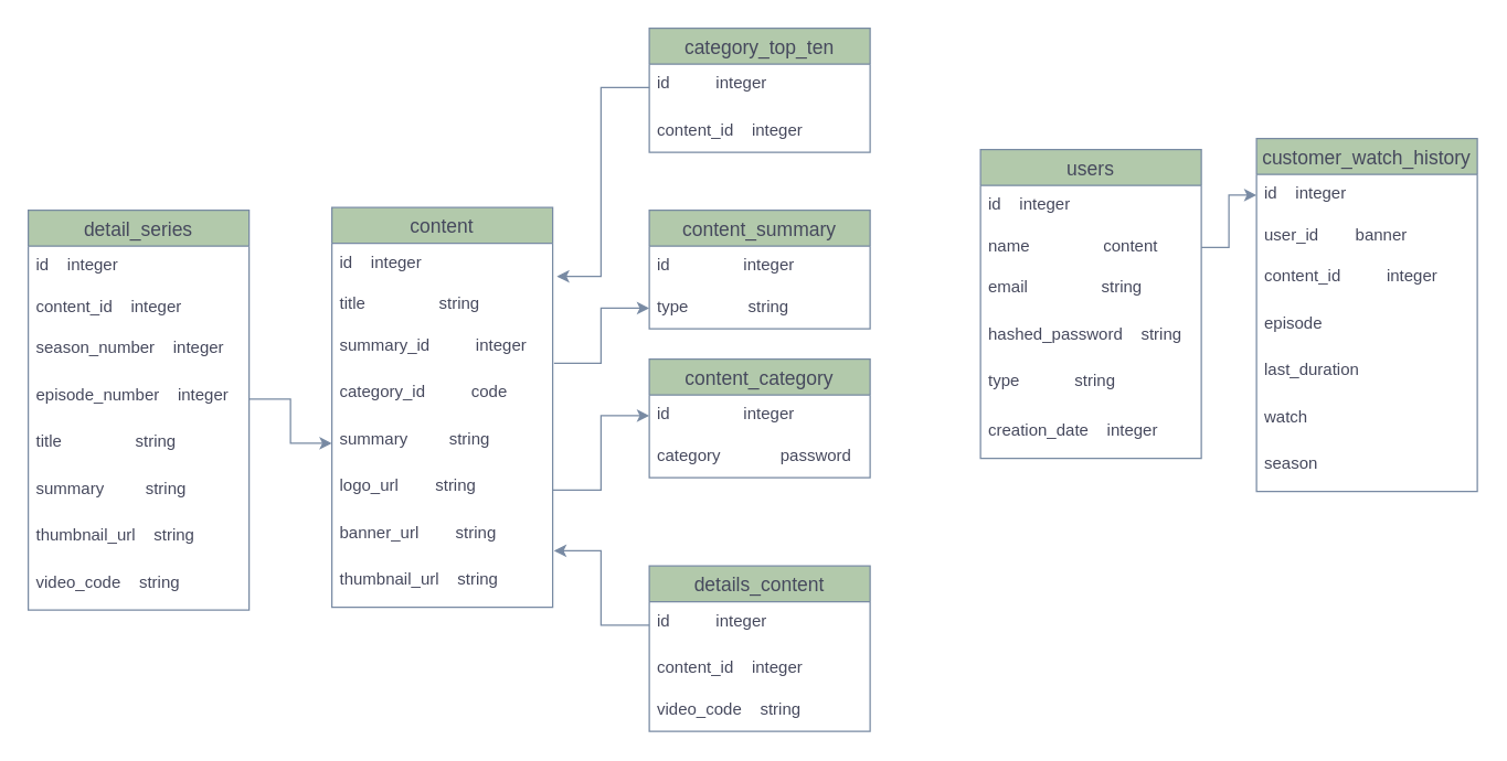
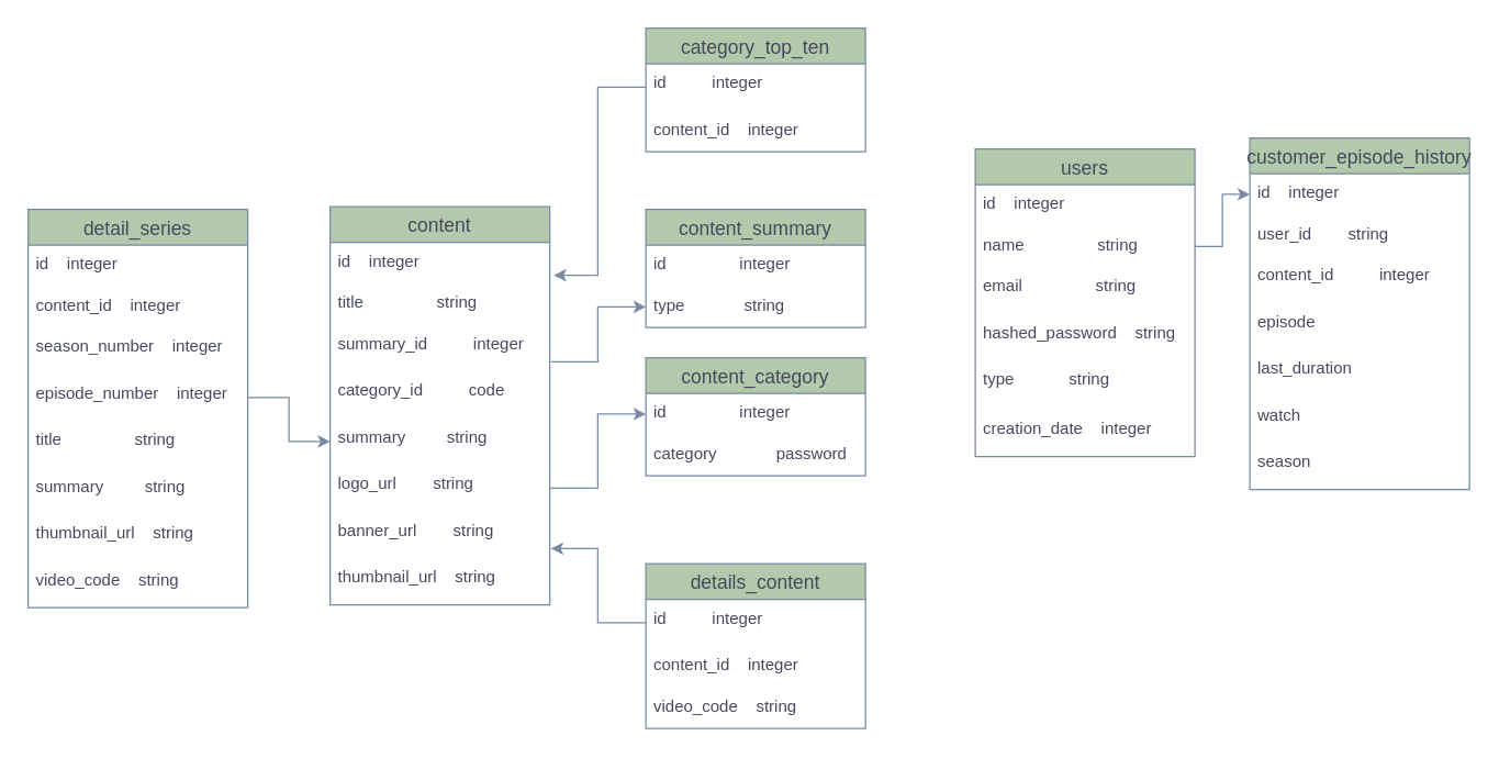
  <mxCell id="0" />
  <mxCell id="1" parent="0" />
  <mxCell id="2" value="content_summary" style="swimlane;fontStyle=0;childLayout=stackLayout;horizontal=1;startSize=26;horizontalStack=0;resizeParent=1;resizeParentMax=0;resizeLast=0;collapsible=1;marginBottom=0;align=center;fontSize=14;fillColor=#B2C9AB;strokeColor=#788AA3;fontColor=#46495D;" vertex="1" parent="1"><mxGeometry y="152" width="160" height="86" as="geometry" x="470" /></mxCell>
  <mxCell id="3" value="id                integer" style="text;strokeColor=none;fillColor=none;spacingLeft=4;spacingRight=4;overflow=hidden;rotatable=0;points=[[0,0.5],[1,0.5]];portConstraint=eastwest;fontSize=12;fontColor=#46495D;" vertex="1" parent="2"><mxGeometry y="26" width="160" height="30" as="geometry" /></mxCell>
  <mxCell id="4" value="type             string" style="text;strokeColor=none;fillColor=none;spacingLeft=4;spacingRight=4;overflow=hidden;rotatable=0;points=[[0,0.5],[1,0.5]];portConstraint=eastwest;fontSize=12;fontColor=#46495D;" vertex="1" parent="2"><mxGeometry y="56" width="160" height="30" as="geometry" /></mxCell>
  <mxCell id="5" value="content" style="swimlane;fontStyle=0;childLayout=stackLayout;horizontal=1;startSize=26;horizontalStack=0;resizeParent=1;resizeParentMax=0;resizeLast=0;collapsible=1;marginBottom=0;align=center;fontSize=14;fillColor=#B2C9AB;strokeColor=#788AA3;fontColor=#46495D;" vertex="1" parent="1"><mxGeometry x="240" y="150" width="160" height="290" as="geometry" /></mxCell>
  <mxCell id="6" value="id    integer" style="text;strokeColor=none;fillColor=none;spacingLeft=4;spacingRight=4;overflow=hidden;rotatable=0;points=[[0,0.5],[1,0.5]];portConstraint=eastwest;fontSize=12;fontColor=#46495D;" vertex="1" parent="5"><mxGeometry y="26" width="160" height="30" as="geometry" /></mxCell>
  <mxCell id="7" value="title                string" style="text;strokeColor=none;fillColor=none;spacingLeft=4;spacingRight=4;overflow=hidden;rotatable=0;points=[[0,0.5],[1,0.5]];portConstraint=eastwest;fontSize=12;fontColor=#46495D;" vertex="1" parent="5"><mxGeometry y="56" width="160" height="30" as="geometry" /></mxCell>
  <mxCell id="8" value="summary_id          integer" style="text;strokeColor=none;fillColor=none;spacingLeft=4;spacingRight=4;overflow=hidden;rotatable=0;points=[[0,0.5],[1,0.5]];portConstraint=eastwest;fontSize=12;fontColor=#46495D;" vertex="1" parent="5"><mxGeometry y="86" width="160" height="34" as="geometry" /></mxCell>
  <mxCell id="9" value="category_id          code" style="text;strokeColor=none;fillColor=none;spacingLeft=4;spacingRight=4;overflow=hidden;rotatable=0;points=[[0,0.5],[1,0.5]];portConstraint=eastwest;fontSize=12;fontColor=#46495D;" vertex="1" parent="5"><mxGeometry y="120" width="160" height="34" as="geometry" /></mxCell>
  <mxCell id="10" value="summary         string" style="text;strokeColor=none;fillColor=none;spacingLeft=4;spacingRight=4;overflow=hidden;rotatable=0;points=[[0,0.5],[1,0.5]];portConstraint=eastwest;fontSize=12;fontColor=#46495D;" vertex="1" parent="5"><mxGeometry y="154" width="160" height="34" as="geometry" /></mxCell>
  <mxCell id="11" value="logo_url        string" style="text;strokeColor=none;fillColor=none;spacingLeft=4;spacingRight=4;overflow=hidden;rotatable=0;points=[[0,0.5],[1,0.5]];portConstraint=eastwest;fontSize=12;fontColor=#46495D;" vertex="1" parent="5"><mxGeometry y="188" width="160" height="34" as="geometry" /></mxCell>
  <mxCell id="12" value="banner_url        string" style="text;strokeColor=none;fillColor=none;spacingLeft=4;spacingRight=4;overflow=hidden;rotatable=0;points=[[0,0.5],[1,0.5]];portConstraint=eastwest;fontSize=12;fontColor=#46495D;" vertex="1" parent="5"><mxGeometry y="222" width="160" height="34" as="geometry" /></mxCell>
  <mxCell id="13" value="thumbnail_url    string" style="text;strokeColor=none;fillColor=none;spacingLeft=4;spacingRight=4;overflow=hidden;rotatable=0;points=[[0,0.5],[1,0.5]];portConstraint=eastwest;fontSize=12;fontColor=#46495D;" vertex="1" parent="5"><mxGeometry y="256" width="160" height="34" as="geometry" /></mxCell>
  <mxCell id="14" style="edgeStyle=orthogonalEdgeStyle;rounded=0;orthogonalLoop=1;jettySize=auto;html=1;exitX=1.006;exitY=0.794;exitDx=0;exitDy=0;strokeColor=#788AA3;fontColor=#46495D;fillColor=#B2C9AB;exitPerimeter=0;entryX=0;entryY=0.5;entryDx=0;entryDy=0;" edge="1" parent="1" source="8" target="4"><mxGeometry relative="1" as="geometry" /></mxCell>
  <mxCell id="15" value="content_category" style="swimlane;fontStyle=0;childLayout=stackLayout;horizontal=1;startSize=26;horizontalStack=0;resizeParent=1;resizeParentMax=0;resizeLast=0;collapsible=1;marginBottom=0;align=center;fontSize=14;fillColor=#B2C9AB;strokeColor=#788AA3;fontColor=#46495D;" vertex="1" parent="1"><mxGeometry y="260" width="160" height="86" as="geometry" x="470" /></mxCell>
  <mxCell id="16" value="id                integer" style="text;strokeColor=none;fillColor=none;spacingLeft=4;spacingRight=4;overflow=hidden;rotatable=0;points=[[0,0.5],[1,0.5]];portConstraint=eastwest;fontSize=12;fontColor=#46495D;" vertex="1" parent="15"><mxGeometry y="26" width="160" height="30" as="geometry" /></mxCell>
  <mxCell id="17" value="category             password" style="text;strokeColor=none;fillColor=none;spacingLeft=4;spacingRight=4;overflow=hidden;rotatable=0;points=[[0,0.5],[1,0.5]];portConstraint=eastwest;fontSize=12;fontColor=#46495D;" vertex="1" parent="15"><mxGeometry y="56" width="160" height="30" as="geometry" /></mxCell>
  <mxCell id="18" style="edgeStyle=orthogonalEdgeStyle;rounded=0;orthogonalLoop=1;jettySize=auto;html=1;exitX=1;exitY=0.5;exitDx=0;exitDy=0;strokeColor=#788AA3;fontColor=#46495D;fillColor=#B2C9AB;" edge="1" parent="1" source="11" target="16"><mxGeometry relative="1" as="geometry" /></mxCell>
  <mxCell id="19" value="users" style="swimlane;fontStyle=0;childLayout=stackLayout;horizontal=1;startSize=26;horizontalStack=0;resizeParent=1;resizeParentMax=0;resizeLast=0;collapsible=1;marginBottom=0;align=center;fontSize=14;fillColor=#B2C9AB;strokeColor=#788AA3;fontColor=#46495D;" vertex="1" parent="1"><mxGeometry x="710" y="108" width="160" height="224" as="geometry" /></mxCell>
  <mxCell id="20" value="id    integer" style="text;strokeColor=none;fillColor=none;spacingLeft=4;spacingRight=4;overflow=hidden;rotatable=0;points=[[0,0.5],[1,0.5]];portConstraint=eastwest;fontSize=12;fontColor=#46495D;" vertex="1" parent="19"><mxGeometry y="26" width="160" height="30" as="geometry" /></mxCell>
- <mxCell id="21" value="name                content" style="text;strokeColor=none;fillColor=none;spacingLeft=4;spacingRight=4;overflow=hidden;rotatable=0;points=[[0,0.5],[1,0.5]];portConstraint=eastwest;fontSize=12;fontColor=#46495D;" vertex="1" parent="19"><mxGeometry y="56" width="160" height="30" as="geometry" /></mxCell>
+ <mxCell id="21" value="name                string" style="text;strokeColor=none;fillColor=none;spacingLeft=4;spacingRight=4;overflow=hidden;rotatable=0;points=[[0,0.5],[1,0.5]];portConstraint=eastwest;fontSize=12;fontColor=#46495D;" vertex="1" parent="19"><mxGeometry y="56" width="160" height="30" as="geometry" /></mxCell>
  <mxCell id="22" value="email                string" style="text;strokeColor=none;fillColor=none;spacingLeft=4;spacingRight=4;overflow=hidden;rotatable=0;points=[[0,0.5],[1,0.5]];portConstraint=eastwest;fontSize=12;fontColor=#46495D;" vertex="1" parent="19"><mxGeometry y="86" width="160" height="34" as="geometry" /></mxCell>
  <mxCell id="23" value="hashed_password    string" style="text;strokeColor=none;fillColor=none;spacingLeft=4;spacingRight=4;overflow=hidden;rotatable=0;points=[[0,0.5],[1,0.5]];portConstraint=eastwest;fontSize=12;fontColor=#46495D;" vertex="1" parent="19"><mxGeometry y="120" width="160" height="34" as="geometry" /></mxCell>
  <mxCell id="24" value="type            string" style="text;strokeColor=none;fillColor=none;spacingLeft=4;spacingRight=4;overflow=hidden;rotatable=0;points=[[0,0.5],[1,0.5]];portConstraint=eastwest;fontSize=12;fontColor=#46495D;" vertex="1" parent="19"><mxGeometry y="154" width="160" height="36" as="geometry" /></mxCell>
  <mxCell id="25" value="creation_date    integer" style="text;strokeColor=none;fillColor=none;spacingLeft=4;spacingRight=4;overflow=hidden;rotatable=0;points=[[0,0.5],[1,0.5]];portConstraint=eastwest;fontSize=12;fontColor=#46495D;" vertex="1" parent="19"><mxGeometry y="190" width="160" height="34" as="geometry" /></mxCell>
- <mxCell id="26" value="customer_watch_history" style="swimlane;fontStyle=0;childLayout=stackLayout;horizontal=1;startSize=26;horizontalStack=0;resizeParent=1;resizeParentMax=0;resizeLast=0;collapsible=1;marginBottom=0;align=center;fontSize=14;fillColor=#B2C9AB;strokeColor=#788AA3;fontColor=#46495D;" vertex="1" parent="1"><mxGeometry x="910" y="100" width="160" height="256" as="geometry" /></mxCell>
+ <mxCell id="26" value="customer_episode_history" style="swimlane;fontStyle=0;childLayout=stackLayout;horizontal=1;startSize=26;horizontalStack=0;resizeParent=1;resizeParentMax=0;resizeLast=0;collapsible=1;marginBottom=0;align=center;fontSize=14;fillColor=#B2C9AB;strokeColor=#788AA3;fontColor=#46495D;" vertex="1" parent="1"><mxGeometry x="910" y="100" width="160" height="256" as="geometry" /></mxCell>
  <mxCell id="27" value="id    integer" style="text;strokeColor=none;fillColor=none;spacingLeft=4;spacingRight=4;overflow=hidden;rotatable=0;points=[[0,0.5],[1,0.5]];portConstraint=eastwest;fontSize=12;fontColor=#46495D;" vertex="1" parent="26"><mxGeometry y="26" width="160" height="30" as="geometry" /></mxCell>
- <mxCell id="28" value="user_id        banner" style="text;strokeColor=none;fillColor=none;spacingLeft=4;spacingRight=4;overflow=hidden;rotatable=0;points=[[0,0.5],[1,0.5]];portConstraint=eastwest;fontSize=12;fontColor=#46495D;" vertex="1" parent="26"><mxGeometry y="56" width="160" height="30" as="geometry" /></mxCell>
+ <mxCell id="28" value="user_id        string" style="text;strokeColor=none;fillColor=none;spacingLeft=4;spacingRight=4;overflow=hidden;rotatable=0;points=[[0,0.5],[1,0.5]];portConstraint=eastwest;fontSize=12;fontColor=#46495D;" vertex="1" parent="26"><mxGeometry y="56" width="160" height="30" as="geometry" /></mxCell>
  <mxCell id="29" value="content_id          integer" style="text;strokeColor=none;fillColor=none;spacingLeft=4;spacingRight=4;overflow=hidden;rotatable=0;points=[[0,0.5],[1,0.5]];portConstraint=eastwest;fontSize=12;fontColor=#46495D;" vertex="1" parent="26"><mxGeometry y="86" width="160" height="34" as="geometry" /></mxCell>
  <mxCell id="30" value="episode" style="text;strokeColor=none;fillColor=none;spacingLeft=4;spacingRight=4;overflow=hidden;rotatable=0;points=[[0,0.5],[1,0.5]];portConstraint=eastwest;fontSize=12;fontColor=#46495D;" vertex="1" parent="26"><mxGeometry y="120" width="160" height="34" as="geometry" /></mxCell>
  <mxCell id="31" value="last_duration" style="text;strokeColor=none;fillColor=none;spacingLeft=4;spacingRight=4;overflow=hidden;rotatable=0;points=[[0,0.5],[1,0.5]];portConstraint=eastwest;fontSize=12;fontColor=#46495D;" vertex="1" parent="26"><mxGeometry y="154" width="160" height="34" as="geometry" /></mxCell>
  <mxCell id="32" value="watch" style="text;strokeColor=none;fillColor=none;spacingLeft=4;spacingRight=4;overflow=hidden;rotatable=0;points=[[0,0.5],[1,0.5]];portConstraint=eastwest;fontSize=12;fontColor=#46495D;" vertex="1" parent="26"><mxGeometry y="188" width="160" height="34" as="geometry" /></mxCell>
  <mxCell id="33" value="season" style="text;strokeColor=none;fillColor=none;spacingLeft=4;spacingRight=4;overflow=hidden;rotatable=0;points=[[0,0.5],[1,0.5]];portConstraint=eastwest;fontSize=12;fontColor=#46495D;" vertex="1" parent="26"><mxGeometry y="222" width="160" height="34" as="geometry" /></mxCell>
  <mxCell id="34" style="edgeStyle=orthogonalEdgeStyle;rounded=0;orthogonalLoop=1;jettySize=auto;html=1;exitX=1;exitY=0.5;exitDx=0;exitDy=0;entryX=0;entryY=0.5;entryDx=0;entryDy=0;strokeColor=#788AA3;fontColor=#46495D;fillColor=#B2C9AB;" edge="1" parent="1" source="21" target="27"><mxGeometry relative="1" as="geometry" /></mxCell>
  <mxCell id="35" value="category_top_ten" style="swimlane;fontStyle=0;childLayout=stackLayout;horizontal=1;startSize=26;horizontalStack=0;resizeParent=1;resizeParentMax=0;resizeLast=0;collapsible=1;marginBottom=0;align=center;fontSize=14;fillColor=#B2C9AB;strokeColor=#788AA3;fontColor=#46495D;" vertex="1" parent="1"><mxGeometry y="20" width="160" height="90" as="geometry" x="470" /></mxCell>
  <mxCell id="36" value="id          integer" style="text;strokeColor=none;fillColor=none;spacingLeft=4;spacingRight=4;overflow=hidden;rotatable=0;points=[[0,0.5],[1,0.5]];portConstraint=eastwest;fontSize=12;fontColor=#46495D;" vertex="1" parent="35"><mxGeometry y="26" width="160" height="34" as="geometry" /></mxCell>
  <mxCell id="37" value="content_id    integer" style="text;strokeColor=none;fillColor=none;spacingLeft=4;spacingRight=4;overflow=hidden;rotatable=0;points=[[0,0.5],[1,0.5]];portConstraint=eastwest;fontSize=12;fontColor=#46495D;" vertex="1" parent="35"><mxGeometry y="60" width="160" height="30" as="geometry" /></mxCell>
  <mxCell id="38" value="details_content" style="swimlane;fontStyle=0;childLayout=stackLayout;horizontal=1;startSize=26;horizontalStack=0;resizeParent=1;resizeParentMax=0;resizeLast=0;collapsible=1;marginBottom=0;align=center;fontSize=14;fillColor=#B2C9AB;strokeColor=#788AA3;fontColor=#46495D;" vertex="1" parent="1"><mxGeometry y="410" width="160" height="120" as="geometry" x="470" /></mxCell>
  <mxCell id="39" value="id          integer" style="text;strokeColor=none;fillColor=none;spacingLeft=4;spacingRight=4;overflow=hidden;rotatable=0;points=[[0,0.5],[1,0.5]];portConstraint=eastwest;fontSize=12;fontColor=#46495D;" vertex="1" parent="38"><mxGeometry y="26" width="160" height="34" as="geometry" /></mxCell>
  <mxCell id="40" value="content_id    integer" style="text;strokeColor=none;fillColor=none;spacingLeft=4;spacingRight=4;overflow=hidden;rotatable=0;points=[[0,0.5],[1,0.5]];portConstraint=eastwest;fontSize=12;fontColor=#46495D;" vertex="1" parent="38"><mxGeometry y="60" width="160" height="30" as="geometry" /></mxCell>
  <mxCell id="41" value="video_code    string" style="text;strokeColor=none;fillColor=none;spacingLeft=4;spacingRight=4;overflow=hidden;rotatable=0;points=[[0,0.5],[1,0.5]];portConstraint=eastwest;fontSize=12;fontColor=#46495D;" vertex="1" parent="38"><mxGeometry y="90" width="160" height="30" as="geometry" /></mxCell>
  <mxCell id="42" style="edgeStyle=orthogonalEdgeStyle;rounded=0;orthogonalLoop=1;jettySize=auto;html=1;exitX=0;exitY=0.5;exitDx=0;exitDy=0;entryX=1.019;entryY=0.8;entryDx=0;entryDy=0;entryPerimeter=0;strokeColor=#788AA3;fontColor=#46495D;fillColor=#B2C9AB;" edge="1" parent="1" source="36" target="6"><mxGeometry relative="1" as="geometry" /></mxCell>
  <mxCell id="43" style="edgeStyle=orthogonalEdgeStyle;rounded=0;orthogonalLoop=1;jettySize=auto;html=1;exitX=0;exitY=0.5;exitDx=0;exitDy=0;entryX=1.006;entryY=0.794;entryDx=0;entryDy=0;entryPerimeter=0;strokeColor=#788AA3;fontColor=#46495D;fillColor=#B2C9AB;" edge="1" parent="1" source="39" target="12"><mxGeometry relative="1" as="geometry" /></mxCell>
  <mxCell id="44" value="detail_series" style="swimlane;fontStyle=0;childLayout=stackLayout;horizontal=1;startSize=26;horizontalStack=0;resizeParent=1;resizeParentMax=0;resizeLast=0;collapsible=1;marginBottom=0;align=center;fontSize=14;fillColor=#B2C9AB;strokeColor=#788AA3;fontColor=#46495D;" vertex="1" parent="1"><mxGeometry x="20" y="152" width="160" height="290" as="geometry" /></mxCell>
  <mxCell id="45" value="id    integer" style="text;strokeColor=none;fillColor=none;spacingLeft=4;spacingRight=4;overflow=hidden;rotatable=0;points=[[0,0.5],[1,0.5]];portConstraint=eastwest;fontSize=12;fontColor=#46495D;" vertex="1" parent="44"><mxGeometry y="26" width="160" height="30" as="geometry" /></mxCell>
  <mxCell id="46" value="content_id    integer" style="text;strokeColor=none;fillColor=none;spacingLeft=4;spacingRight=4;overflow=hidden;rotatable=0;points=[[0,0.5],[1,0.5]];portConstraint=eastwest;fontSize=12;fontColor=#46495D;" vertex="1" parent="44"><mxGeometry y="56" width="160" height="30" as="geometry" /></mxCell>
  <mxCell id="47" value="season_number    integer" style="text;strokeColor=none;fillColor=none;spacingLeft=4;spacingRight=4;overflow=hidden;rotatable=0;points=[[0,0.5],[1,0.5]];portConstraint=eastwest;fontSize=12;fontColor=#46495D;" vertex="1" parent="44"><mxGeometry y="86" width="160" height="34" as="geometry" /></mxCell>
  <mxCell id="48" value="episode_number    integer" style="text;strokeColor=none;fillColor=none;spacingLeft=4;spacingRight=4;overflow=hidden;rotatable=0;points=[[0,0.5],[1,0.5]];portConstraint=eastwest;fontSize=12;fontColor=#46495D;" vertex="1" parent="44"><mxGeometry y="120" width="160" height="34" as="geometry" /></mxCell>
  <mxCell id="49" value="title                string" style="text;strokeColor=none;fillColor=none;spacingLeft=4;spacingRight=4;overflow=hidden;rotatable=0;points=[[0,0.5],[1,0.5]];portConstraint=eastwest;fontSize=12;fontColor=#46495D;" vertex="1" parent="44"><mxGeometry y="154" width="160" height="34" as="geometry" /></mxCell>
  <mxCell id="50" value="summary         string" style="text;strokeColor=none;fillColor=none;spacingLeft=4;spacingRight=4;overflow=hidden;rotatable=0;points=[[0,0.5],[1,0.5]];portConstraint=eastwest;fontSize=12;fontColor=#46495D;" vertex="1" parent="44"><mxGeometry y="188" width="160" height="34" as="geometry" /></mxCell>
  <mxCell id="51" value="thumbnail_url    string" style="text;strokeColor=none;fillColor=none;spacingLeft=4;spacingRight=4;overflow=hidden;rotatable=0;points=[[0,0.5],[1,0.5]];portConstraint=eastwest;fontSize=12;fontColor=#46495D;" vertex="1" parent="44"><mxGeometry y="222" width="160" height="34" as="geometry" /></mxCell>
  <mxCell id="52" value="video_code    string" style="text;strokeColor=none;fillColor=none;spacingLeft=4;spacingRight=4;overflow=hidden;rotatable=0;points=[[0,0.5],[1,0.5]];portConstraint=eastwest;fontSize=12;fontColor=#46495D;" vertex="1" parent="44"><mxGeometry y="256" width="160" height="34" as="geometry" /></mxCell>
  <mxCell id="53" style="edgeStyle=orthogonalEdgeStyle;rounded=0;orthogonalLoop=1;jettySize=auto;html=1;exitX=1;exitY=0.5;exitDx=0;exitDy=0;entryX=0;entryY=0.5;entryDx=0;entryDy=0;strokeColor=#788AA3;fontColor=#46495D;fillColor=#B2C9AB;" edge="1" parent="1" source="48" target="10"><mxGeometry relative="1" as="geometry" /></mxCell>
